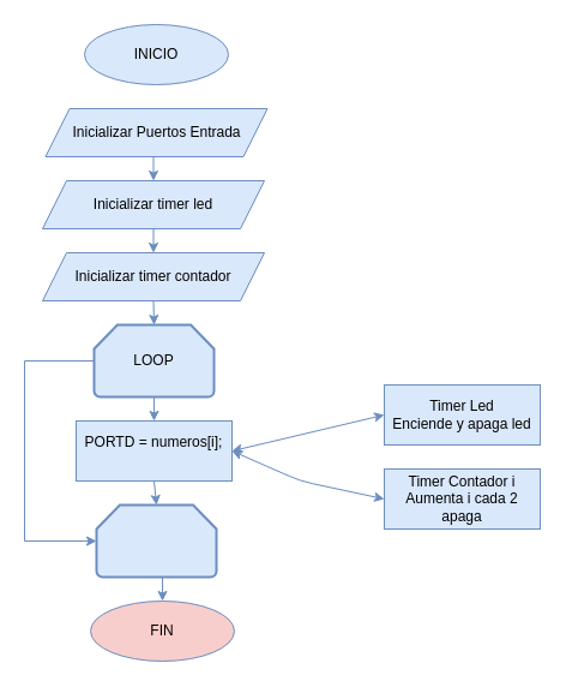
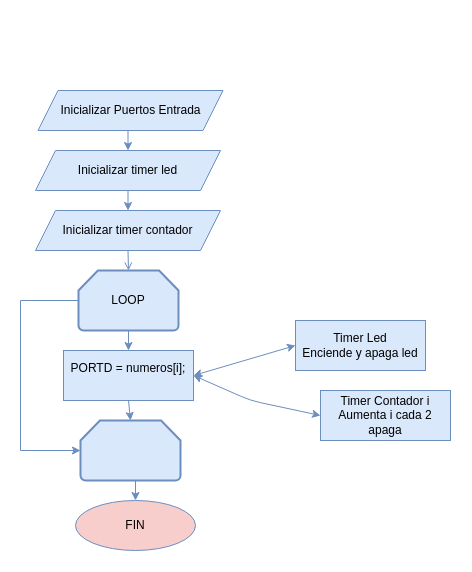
  <mxCell id="0" />
  <mxCell id="1" parent="0" />
- <mxCell id="2" value="INICIO" style="ellipse;whiteSpace=wrap;html=1;fillColor=#dae8fc;strokeColor=#6c8ebf;" parent="1" vertex="1"><mxGeometry x="70" y="20" width="120" height="50" as="geometry" /></mxCell>
  <mxCell id="3" style="edgeStyle=orthogonalEdgeStyle;rounded=0;orthogonalLoop=1;jettySize=auto;html=1;exitX=0;exitY=0.5;exitDx=0;exitDy=0;exitPerimeter=0;entryX=0;entryY=0.5;entryDx=0;entryDy=0;entryPerimeter=0;fillColor=#dae8fc;strokeColor=#6c8ebf;" edge="1" parent="1" source="5" target="7"><mxGeometry relative="1" as="geometry"><Array as="points"><mxPoint x="20" y="300" /><mxPoint x="20" y="450" /></Array></mxGeometry></mxCell>
  <mxCell id="4" style="edgeStyle=none;rounded=0;orthogonalLoop=1;jettySize=auto;html=1;exitX=0.5;exitY=1;exitDx=0;exitDy=0;exitPerimeter=0;entryX=0.5;entryY=0;entryDx=0;entryDy=0;fillColor=#dae8fc;strokeColor=#6c8ebf;" edge="1" parent="1" source="5" target="12"><mxGeometry relative="1" as="geometry" /></mxCell>
  <mxCell id="5" value="LOOP" style="strokeWidth=2;html=1;shape=mxgraph.flowchart.loop_limit;whiteSpace=wrap;fillColor=#dae8fc;strokeColor=#6c8ebf;" parent="1" vertex="1"><mxGeometry x="78" y="270" width="100" height="60" as="geometry" /></mxCell>
  <mxCell id="6" style="edgeStyle=orthogonalEdgeStyle;rounded=0;orthogonalLoop=1;jettySize=auto;html=1;exitX=0.5;exitY=1;exitDx=0;exitDy=0;exitPerimeter=0;entryX=0.5;entryY=0;entryDx=0;entryDy=0;fillColor=#dae8fc;strokeColor=#6c8ebf;" parent="1" source="7" target="8" edge="1"><mxGeometry relative="1" as="geometry" /></mxCell>
  <mxCell id="7" value="" style="strokeWidth=2;html=1;shape=mxgraph.flowchart.loop_limit;whiteSpace=wrap;fillColor=#dae8fc;strokeColor=#6c8ebf;" parent="1" vertex="1"><mxGeometry x="80" y="420" width="100" height="60" as="geometry" /></mxCell>
  <mxCell id="8" value="FIN" style="ellipse;whiteSpace=wrap;html=1;fillColor=#f8cecc;strokeColor=#6c8ebf;" parent="1" vertex="1"><mxGeometry x="75" y="500" width="120" height="50" as="geometry" /></mxCell>
  <mxCell id="9" style="edgeStyle=orthogonalEdgeStyle;rounded=0;orthogonalLoop=1;jettySize=auto;html=1;exitX=0.5;exitY=1;exitDx=0;exitDy=0;entryX=0.5;entryY=0;entryDx=0;entryDy=0;fillColor=#dae8fc;strokeColor=#6c8ebf;" edge="1" parent="1" source="10" target="14"><mxGeometry relative="1" as="geometry" /></mxCell>
  <mxCell id="10" value="Inicializar Puertos Entrada" style="shape=parallelogram;perimeter=parallelogramPerimeter;whiteSpace=wrap;html=1;fixedSize=1;fillColor=#dae8fc;strokeColor=#6c8ebf;" parent="1" vertex="1"><mxGeometry x="37.5" y="90" width="185" height="40" as="geometry" /></mxCell>
  <mxCell id="11" style="edgeStyle=none;rounded=0;orthogonalLoop=1;jettySize=auto;html=1;exitX=0.5;exitY=1;exitDx=0;exitDy=0;entryX=0.5;entryY=0;entryDx=0;entryDy=0;entryPerimeter=0;fillColor=#dae8fc;strokeColor=#6c8ebf;" edge="1" parent="1" source="12" target="7"><mxGeometry relative="1" as="geometry" /></mxCell>
  <mxCell id="12" value="&lt;div&gt;PORTD = numeros[i];&lt;/div&gt;&lt;div&gt;&lt;br&gt;&lt;/div&gt;" style="rounded=0;whiteSpace=wrap;html=1;fillColor=#dae8fc;strokeColor=#6c8ebf;" parent="1" vertex="1"><mxGeometry x="63" y="350" width="130" height="50" as="geometry" /></mxCell>
  <mxCell id="13" style="edgeStyle=orthogonalEdgeStyle;rounded=0;orthogonalLoop=1;jettySize=auto;html=1;exitX=0.5;exitY=1;exitDx=0;exitDy=0;entryX=0.5;entryY=0;entryDx=0;entryDy=0;fillColor=#dae8fc;strokeColor=#6c8ebf;" edge="1" parent="1" source="14" target="16"><mxGeometry relative="1" as="geometry" /></mxCell>
  <mxCell id="14" value="Inicializar timer led" style="shape=parallelogram;perimeter=parallelogramPerimeter;whiteSpace=wrap;html=1;fixedSize=1;fillColor=#dae8fc;strokeColor=#6c8ebf;" vertex="1" parent="1"><mxGeometry x="35" y="150" width="185" height="40" as="geometry" /></mxCell>
- <mxCell id="15" style="edgeStyle=none;rounded=0;orthogonalLoop=1;jettySize=auto;html=1;exitX=0.5;exitY=1;exitDx=0;exitDy=0;entryX=0.5;entryY=0;entryDx=0;entryDy=0;entryPerimeter=0;fillColor=#dae8fc;strokeColor=#6c8ebf;" edge="1" parent="1" source="16" target="5"><mxGeometry relative="1" as="geometry" /></mxCell>
+ <mxCell id="15" style="edgeStyle=none;rounded=0;orthogonalLoop=1;jettySize=auto;html=1;exitX=0.5;exitY=1;exitDx=0;exitDy=0;entryX=0.5;entryY=0;entryDx=0;entryDy=0;entryPerimeter=0;fillColor=#dae8fc;strokeColor=#6c8ebf;endArrow=open;" edge="1" parent="1" source="16" target="5"><mxGeometry relative="1" as="geometry" /></mxCell>
  <mxCell id="16" value="Inicializar timer contador" style="shape=parallelogram;perimeter=parallelogramPerimeter;whiteSpace=wrap;html=1;fixedSize=1;fillColor=#dae8fc;strokeColor=#6c8ebf;" vertex="1" parent="1"><mxGeometry x="35" y="210" width="185" height="40" as="geometry" /></mxCell>
- <mxCell id="17" value="Timer Led&lt;br&gt;Enciende y apaga led" style="rounded=0;whiteSpace=wrap;html=1;fillColor=#dae8fc;strokeColor=#6c8ebf;" vertex="1" parent="1"><mxGeometry x="320" y="320" width="130" height="50" as="geometry" /></mxCell>
+ <mxCell id="17" value="Timer Led&lt;br&gt;Enciende y apaga led" style="rounded=0;whiteSpace=wrap;html=1;fillColor=#dae8fc;strokeColor=#6c8ebf;" vertex="1" parent="1"><mxGeometry x="295" y="320" width="130" height="50" as="geometry" /></mxCell>
  <mxCell id="18" value="&lt;div&gt;Timer Contador i&lt;/div&gt;&lt;div&gt;Aumenta i cada 2 apaga&lt;/div&gt;" style="rounded=0;whiteSpace=wrap;html=1;fillColor=#dae8fc;strokeColor=#6c8ebf;" vertex="1" parent="1"><mxGeometry x="320" y="390" width="130" height="50" as="geometry" /></mxCell>
  <mxCell id="19" value="" style="endArrow=classic;startArrow=classic;html=1;entryX=0;entryY=0.5;entryDx=0;entryDy=0;fillColor=#dae8fc;strokeColor=#6c8ebf;exitX=1;exitY=0.5;exitDx=0;exitDy=0;" edge="1" parent="1" source="12" target="17"><mxGeometry width="50" height="50" relative="1" as="geometry"><mxPoint x="200" y="370" as="sourcePoint" /><mxPoint x="250" y="320" as="targetPoint" /></mxGeometry></mxCell>
  <mxCell id="20" value="" style="endArrow=classic;startArrow=classic;html=1;entryX=0;entryY=0.5;entryDx=0;entryDy=0;exitX=1;exitY=0.5;exitDx=0;exitDy=0;fillColor=#dae8fc;strokeColor=#6c8ebf;" edge="1" parent="1" source="12" target="18"><mxGeometry width="50" height="50" relative="1" as="geometry"><mxPoint x="210" y="380" as="sourcePoint" /><mxPoint x="330" y="355" as="targetPoint" /><Array as="points"><mxPoint x="250" y="400" /></Array></mxGeometry></mxCell>
